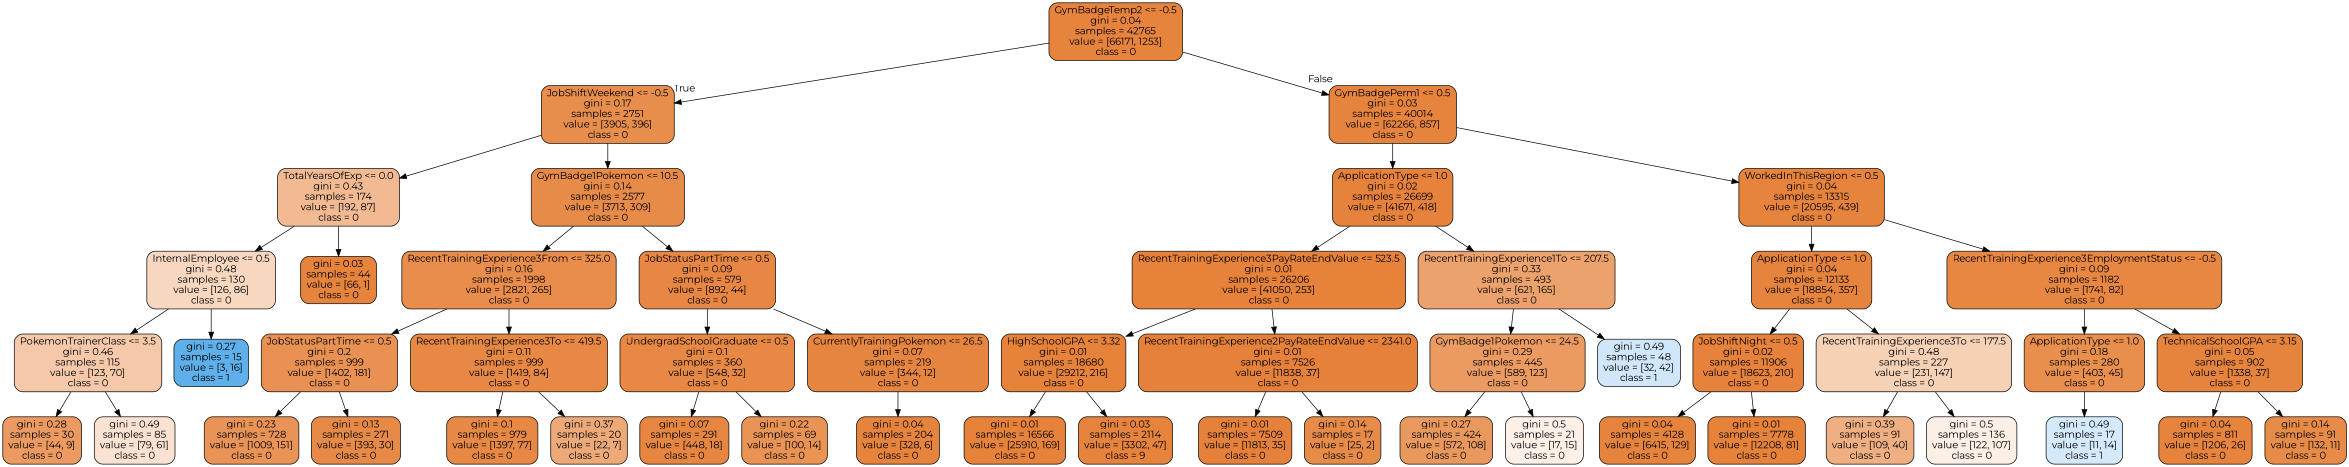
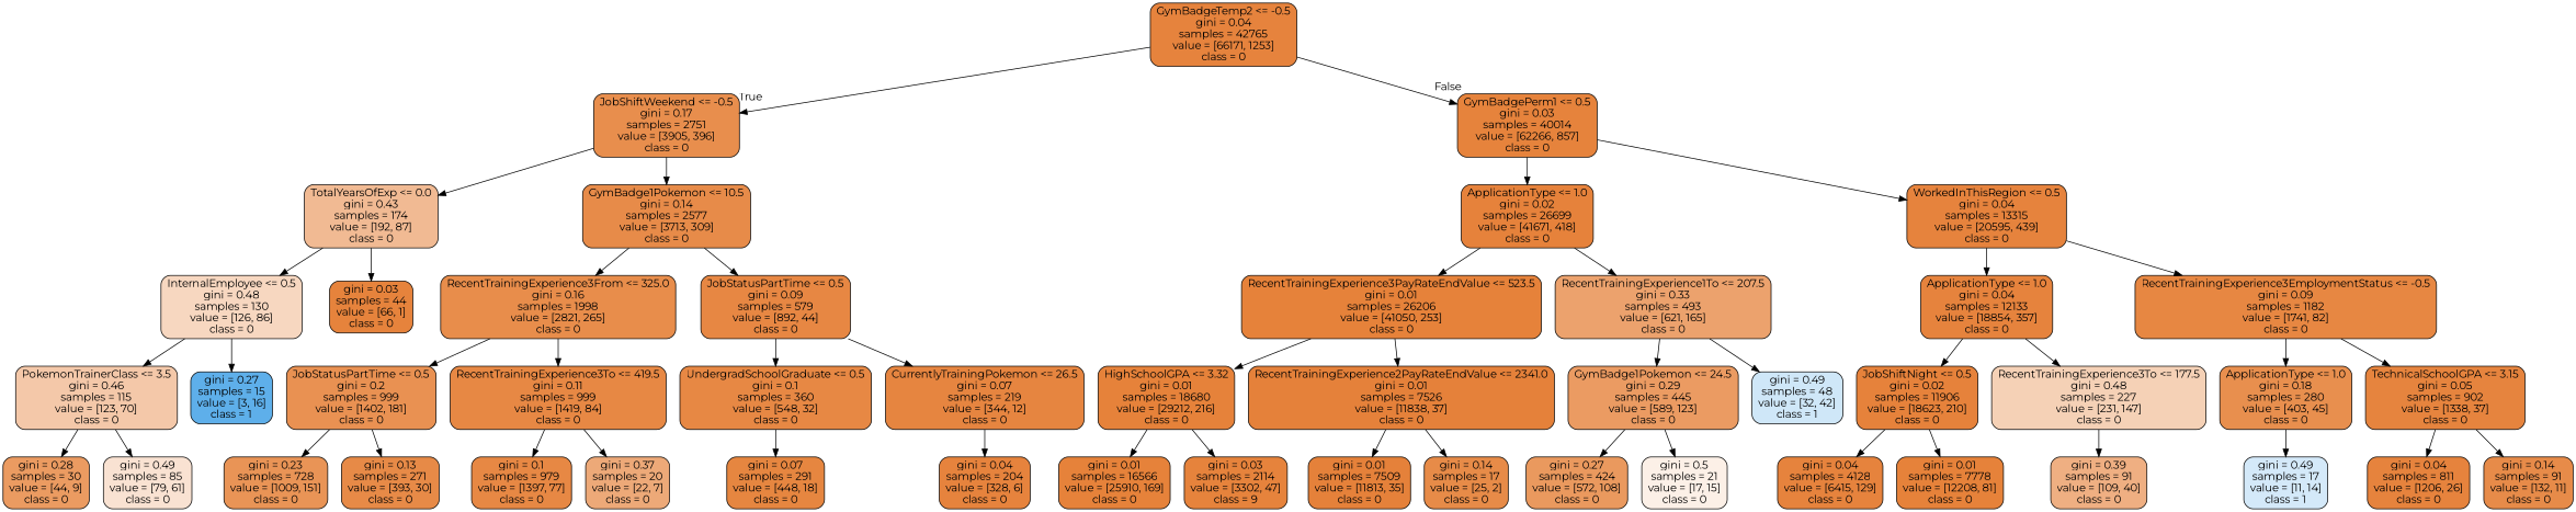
  digraph {
    fontname=Montserrat
    node [color=black fillcolor="#e58139fa" fontname=Montserrat shape=box style="filled, rounded"]
    edge [fontname=Montserrat]
    n1 [label="GymBadgeTemp2 <= -0.5\ngini = 0.04\nsamples = 42765\nvalue = [66171, 1253]\nclass = 0"]
    n2 [fillcolor="#e58139e5" label="JobShiftWeekend <= -0.5\ngini = 0.17\nsamples = 2751\nvalue = [3905, 396]\nclass = 0"]
    n3 [fillcolor="#e58139fb" label="GymBadgePerm1 <= 0.5\ngini = 0.03\nsamples = 40014\nvalue = [62266, 857]\nclass = 0"]
    n4 [fillcolor="#e581398b" label="TotalYearsOfExp <= 0.0\ngini = 0.43\nsamples = 174\nvalue = [192, 87]\nclass = 0"]
    n5 [fillcolor="#e58139ea" label="GymBadge1Pokemon <= 10.5\ngini = 0.14\nsamples = 2577\nvalue = [3713, 309]\nclass = 0"]
    n6 [fillcolor="#e58139fc" label="ApplicationType <= 1.0\ngini = 0.02\nsamples = 26699\nvalue = [41671, 418]\nclass = 0"]
    n7 [label="WorkedInThisRegion <= 0.5\ngini = 0.04\nsamples = 13315\nvalue = [20595, 439]\nclass = 0"]
    n8 [fillcolor="#e5813951" label="InternalEmployee <= 0.5\ngini = 0.48\nsamples = 130\nvalue = [126, 86]\nclass = 0"]
    n9 [fillcolor="#e58139fb" label="gini = 0.03\nsamples = 44\nvalue = [66, 1]\nclass = 0"]
    n10 [fillcolor="#e58139e7" label="RecentTrainingExperience3From <= 325.0\ngini = 0.16\nsamples = 1998\nvalue = [2821, 265]\nclass = 0"]
    n11 [fillcolor="#e58139f2" label="JobStatusPartTime <= 0.5\ngini = 0.09\nsamples = 579\nvalue = [892, 44]\nclass = 0"]
    n12 [fillcolor="#e581396e" label="PokemonTrainerClass <= 3.5\ngini = 0.46\nsamples = 115\nvalue = [123, 70]\nclass = 0"]
    n13 [fillcolor="#399de5cf" label="gini = 0.27\nsamples = 15\nvalue = [3, 16]\nclass = 1"]
    n14 [fillcolor="#e58139cb" label="gini = 0.28\nsamples = 30\nvalue = [44, 9]\nclass = 0"]
    n15 [fillcolor="#e581393a" label="gini = 0.49\nsamples = 85\nvalue = [79, 61]\nclass = 0"]
    n16 [fillcolor="#e58139de" label="JobStatusPartTime <= 0.5\ngini = 0.2\nsamples = 999\nvalue = [1402, 181]\nclass = 0"]
    n17 [fillcolor="#e58139f0" label="RecentTrainingExperience3To <= 419.5\ngini = 0.11\nsamples = 999\nvalue = [1419, 84]\nclass = 0"]
    n18 [fillcolor="#e58139f0" label="UndergradSchoolGraduate <= 0.5\ngini = 0.1\nsamples = 360\nvalue = [548, 32]\nclass = 0"]
    n19 [fillcolor="#e58139f6" label="CurrentlyTrainingPokemon <= 26.5\ngini = 0.07\nsamples = 219\nvalue = [344, 12]\nclass = 0"]
    n20 [fillcolor="#e58139d9" label="gini = 0.23\nsamples = 728\nvalue = [1009, 151]\nclass = 0"]
    n21 [fillcolor="#e58139ec" label="gini = 0.13\nsamples = 271\nvalue = [393, 30]\nclass = 0"]
    n22 [fillcolor="#e58139f1" label="gini = 0.1\nsamples = 979\nvalue = [1397, 77]\nclass = 0"]
    n23 [fillcolor="#e58139ae" label="gini = 0.37\nsamples = 20\nvalue = [22, 7]\nclass = 0"]
    n24 [fillcolor="#e58139f5" label="gini = 0.07\nsamples = 291\nvalue = [448, 18]\nclass = 0"]
-   n25 [fillcolor="#e58139db" label="gini = 0.22\nsamples = 69\nvalue = [100, 14]\nclass = 0"]
    n26 [label="gini = 0.04\nsamples = 204\nvalue = [328, 6]\nclass = 0"]
    n27 [fillcolor="#e58139fd" label="RecentTrainingExperience3PayRateEndValue <= 523.5\ngini = 0.01\nsamples = 26206\nvalue = [41050, 253]\nclass = 0"]
    n28 [fillcolor="#e58139bb" label="RecentTrainingExperience1To <= 207.5\ngini = 0.33\nsamples = 493\nvalue = [621, 165]\nclass = 0"]
    n29 [label="ApplicationType <= 1.0\ngini = 0.04\nsamples = 12133\nvalue = [18854, 357]\nclass = 0"]
    n30 [fillcolor="#e58139f3" label="RecentTrainingExperience3EmploymentStatus <= -0.5\ngini = 0.09\nsamples = 1182\nvalue = [1741, 82]\nclass = 0"]
    n31 [fillcolor="#e58139fd" label="HighSchoolGPA <= 3.32\ngini = 0.01\nsamples = 18680\nvalue = [29212, 216]\nclass = 0"]
    n32 [fillcolor="#e58139fe" label="RecentTrainingExperience2PayRateEndValue <= 2341.0\ngini = 0.01\nsamples = 7526\nvalue = [11838, 37]\nclass = 0"]
    n33 [fillcolor="#e58139ca" label="GymBadge1Pokemon <= 24.5\ngini = 0.29\nsamples = 445\nvalue = [589, 123]\nclass = 0"]
    n34 [fillcolor="#399de53d" label="gini = 0.49\nsamples = 48\nvalue = [32, 42]\nclass = 1"]
    n35 [fillcolor="#e58139fd" label="gini = 0.01\nsamples = 16566\nvalue = [25910, 169]\nclass = 0"]
    n36 [fillcolor="#e58139fb" label="gini = 0.03\nsamples = 2114\nvalue = [3302, 47]\nclass = 9"]
    n37 [fillcolor="#e58139fe" label="gini = 0.01\nsamples = 7509\nvalue = [11813, 35]\nclass = 0"]
    n38 [fillcolor="#e58139eb" label="gini = 0.14\nsamples = 17\nvalue = [25, 2]\nclass = 0"]
    n39 [fillcolor="#e58139cf" label="gini = 0.27\nsamples = 424\nvalue = [572, 108]\nclass = 0"]
    n40 [fillcolor="#e581391e" label="gini = 0.5\nsamples = 21\nvalue = [17, 15]\nclass = 0"]
    n41 [fillcolor="#e58139fc" label="JobShiftNight <= 0.5\ngini = 0.02\nsamples = 11906\nvalue = [18623, 210]\nclass = 0"]
    n42 [fillcolor="#e581395d" label="RecentTrainingExperience3To <= 177.5\ngini = 0.48\nsamples = 227\nvalue = [231, 147]\nclass = 0"]
    n43 [fillcolor="#e58139e3" label="ApplicationType <= 1.0\ngini = 0.18\nsamples = 280\nvalue = [403, 45]\nclass = 0"]
    n44 [fillcolor="#e58139f8" label="TechnicalSchoolGPA <= 3.15\ngini = 0.05\nsamples = 902\nvalue = [1338, 37]\nclass = 0"]
    n45 [label="gini = 0.04\nsamples = 4128\nvalue = [6415, 129]\nclass = 0"]
    n46 [fillcolor="#e58139fd" label="gini = 0.01\nsamples = 7778\nvalue = [12208, 81]\nclass = 0"]
    n47 [fillcolor="#e58139a1" label="gini = 0.39\nsamples = 91\nvalue = [109, 40]\nclass = 0"]
-   n48 [fillcolor="#e581391f" label="gini = 0.5\nsamples = 136\nvalue = [122, 107]\nclass = 0"]
    n49 [fillcolor="#399de537" label="gini = 0.49\nsamples = 17\nvalue = [11, 14]\nclass = 1"]
    n50 [label="gini = 0.04\nsamples = 811\nvalue = [1206, 26]\nclass = 0"]
    n51 [fillcolor="#e58139ea" label="gini = 0.14\nsamples = 91\nvalue = [132, 11]\nclass = 0"]
    n1 -> n2 [headlabel=True labelangle=45 labeldistance=2.5]
    n1 -> n3 [headlabel=False labelangle=-45 labeldistance=2.5]
    n2 -> n4
    n2 -> n5
    n3 -> n6
    n3 -> n7
    n4 -> n8
    n4 -> n9
    n5 -> n10
    n5 -> n11
    n6 -> n27
    n6 -> n28
    n7 -> n29
    n7 -> n30
    n8 -> n12
    n8 -> n13
    n10 -> n16
    n10 -> n17
    n11 -> n18
    n11 -> n19
    n12 -> n14
    n12 -> n15
    n16 -> n20
    n16 -> n21
    n17 -> n22
    n17 -> n23
    n18 -> n24
-   n18 -> n25
    n19 -> n26
    n27 -> n31
    n27 -> n32
    n28 -> n33
    n28 -> n34
    n29 -> n41
    n29 -> n42
    n30 -> n43
    n30 -> n44
    n31 -> n35
    n31 -> n36
    n32 -> n37
    n32 -> n38
    n33 -> n39
    n33 -> n40
    n41 -> n45
    n41 -> n46
    n42 -> n47
-   n42 -> n48
    n43 -> n49
    n44 -> n50
    n44 -> n51
  }
